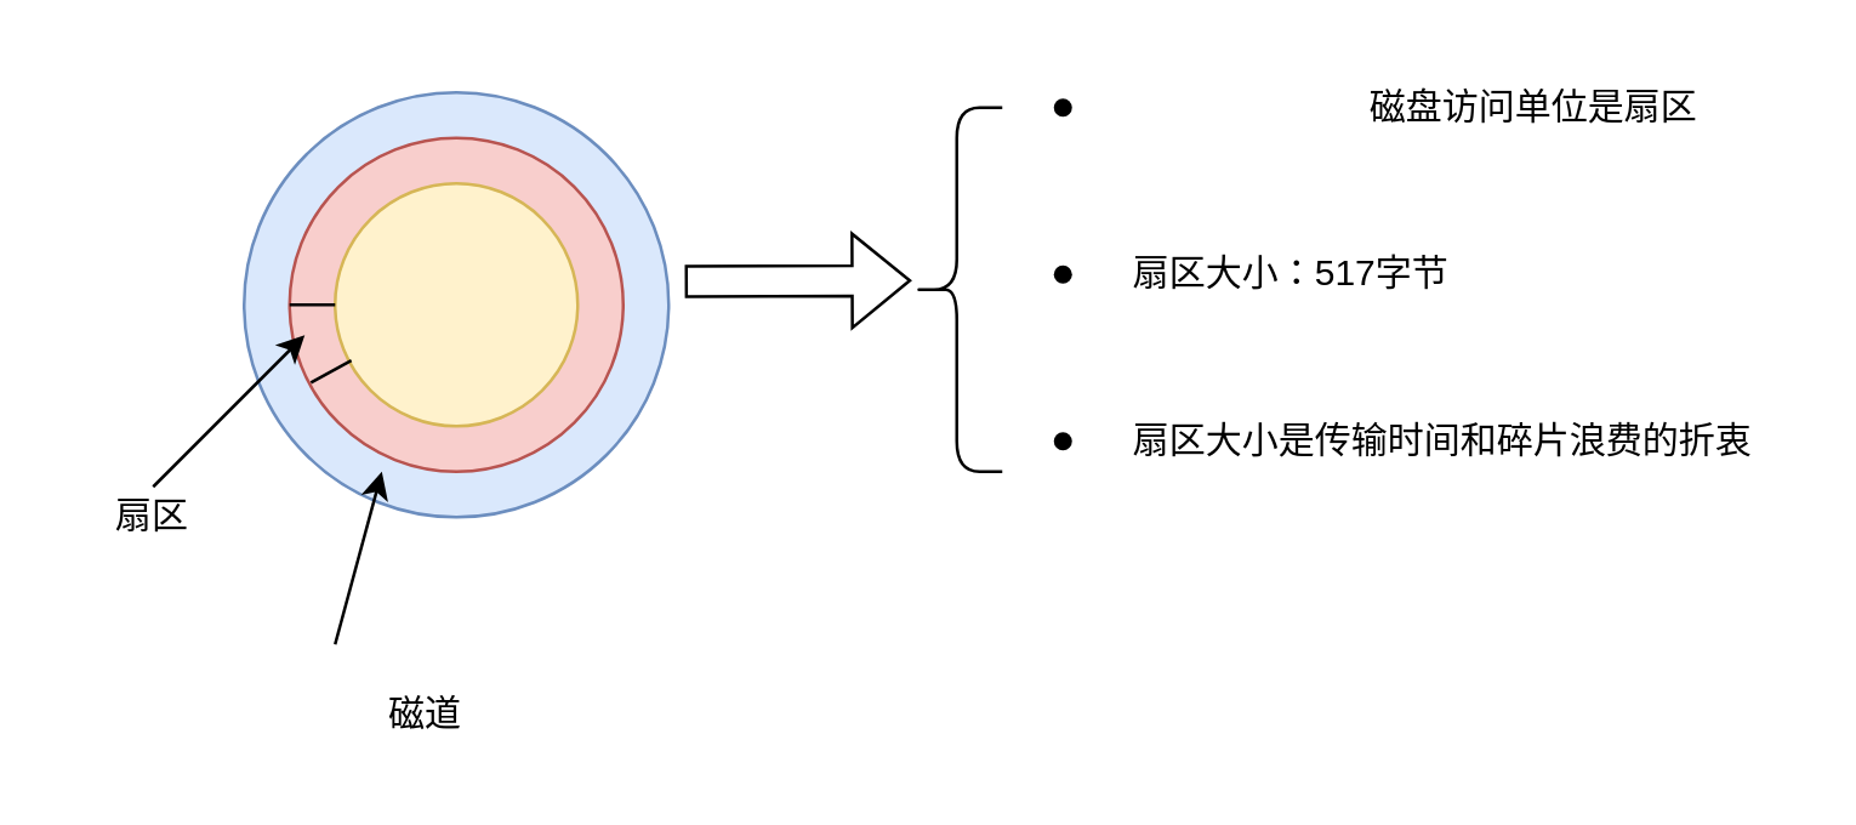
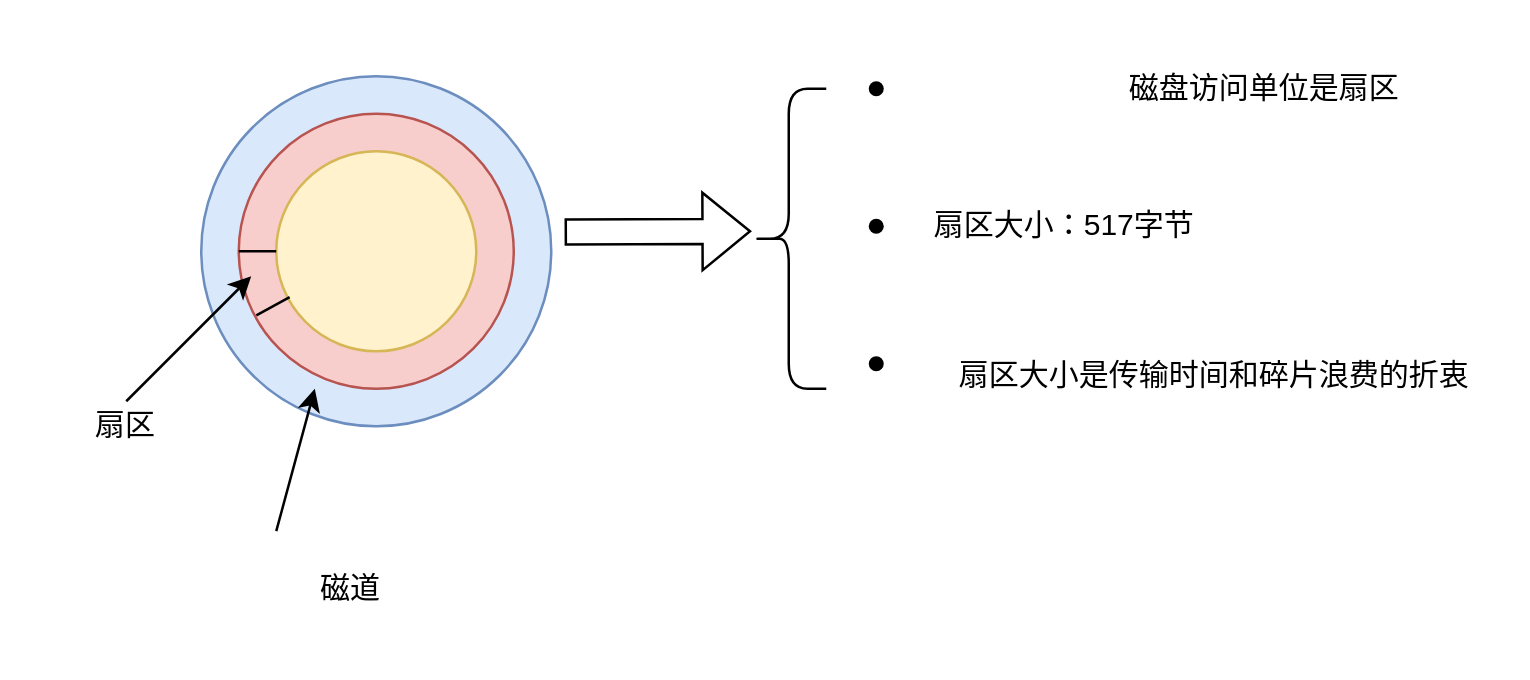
  <mxCell id="0" />
  <mxCell id="1" parent="0" />
  <mxCell id="2" value="" style="ellipse;whiteSpace=wrap;html=1;aspect=fixed;fillColor=#dae8fc;strokeColor=#6c8ebf;" vertex="1" parent="1"><mxGeometry x="80" y="30" width="140" height="140" as="geometry" /></mxCell>
  <mxCell id="3" value="" style="ellipse;whiteSpace=wrap;html=1;aspect=fixed;fillColor=#f8cecc;strokeColor=#b85450;" vertex="1" parent="1"><mxGeometry x="95" y="45" width="110" height="110" as="geometry" /></mxCell>
  <mxCell id="4" value="" style="ellipse;whiteSpace=wrap;html=1;aspect=fixed;fillColor=#fff2cc;strokeColor=#d6b656;" vertex="1" parent="1"><mxGeometry x="110" y="60" width="80" height="80" as="geometry" /></mxCell>
  <mxCell id="5" value="" style="endArrow=none;html=1;rounded=0;exitX=0;exitY=0.5;exitDx=0;exitDy=0;" edge="1" parent="1" source="3"><mxGeometry width="50" height="50" relative="1" as="geometry"><mxPoint x="100" y="90" as="sourcePoint" /><mxPoint x="110" y="100" as="targetPoint" /></mxGeometry></mxCell>
  <mxCell id="6" value="" style="endArrow=none;html=1;rounded=0;exitX=0.064;exitY=0.733;exitDx=0;exitDy=0;exitPerimeter=0;entryX=0.067;entryY=0.729;entryDx=0;entryDy=0;entryPerimeter=0;" edge="1" parent="1" source="3" target="4"><mxGeometry width="50" height="50" relative="1" as="geometry"><mxPoint x="105" y="110" as="sourcePoint" /><mxPoint x="110" y="120" as="targetPoint" /></mxGeometry></mxCell>
  <mxCell id="7" value="" style="endArrow=classic;html=1;rounded=0;" edge="1" parent="1"><mxGeometry width="50" height="50" relative="1" as="geometry"><mxPoint x="110" y="211.97" as="sourcePoint" /><mxPoint x="125.426" y="155.004" as="targetPoint" /></mxGeometry></mxCell>
  <mxCell id="8" value="磁道" style="text;strokeColor=none;align=center;fillColor=none;html=1;verticalAlign=middle;whiteSpace=wrap;rounded=0;" vertex="1" parent="1"><mxGeometry x="110" y="220" width="60" height="30" as="geometry" /></mxCell>
  <mxCell id="9" value="" style="endArrow=classic;html=1;rounded=0;" edge="1" parent="1"><mxGeometry width="50" height="50" relative="1" as="geometry"><mxPoint x="50" y="160" as="sourcePoint" /><mxPoint x="100" y="110" as="targetPoint" /></mxGeometry></mxCell>
  <mxCell id="10" value="扇区" style="text;strokeColor=none;align=center;fillColor=none;html=1;verticalAlign=middle;whiteSpace=wrap;rounded=0;" vertex="1" parent="1"><mxGeometry x="20" y="155" width="60" height="30" as="geometry" /></mxCell>
  <mxCell id="11" value="" style="shape=flexArrow;endArrow=classic;html=1;rounded=0;exitX=1.038;exitY=0.445;exitDx=0;exitDy=0;exitPerimeter=0;" edge="1" parent="1" source="2"><mxGeometry width="50" height="50" relative="1" as="geometry"><mxPoint x="240" y="110" as="sourcePoint" /><mxPoint x="300" y="92" as="targetPoint" /></mxGeometry></mxCell>
  <mxCell id="12" value="" style="shape=curlyBracket;whiteSpace=wrap;html=1;rounded=1;labelPosition=left;verticalLabelPosition=middle;align=right;verticalAlign=middle;" vertex="1" parent="1"><mxGeometry x="300" y="35" width="30" height="120" as="geometry" /></mxCell>
  <mxCell id="13" value="" style="shape=waypoint;sketch=0;fillStyle=solid;size=6;pointerEvents=1;points=[];fillColor=none;resizable=0;rotatable=0;perimeter=centerPerimeter;snapToPoint=1;" vertex="1" parent="1"><mxGeometry x="340" y="25" width="20" height="20" as="geometry" /></mxCell>
  <mxCell id="14" value="" style="shape=waypoint;sketch=0;fillStyle=solid;size=6;pointerEvents=1;points=[];fillColor=none;resizable=0;rotatable=0;perimeter=centerPerimeter;snapToPoint=1;" vertex="1" parent="1"><mxGeometry x="340" y="80" width="20" height="20" as="geometry" /></mxCell>
  <mxCell id="15" value="" style="shape=waypoint;sketch=0;fillStyle=solid;size=6;pointerEvents=1;points=[];fillColor=none;resizable=0;rotatable=0;perimeter=centerPerimeter;snapToPoint=1;" vertex="1" parent="1"><mxGeometry x="340" y="135" width="20" height="20" as="geometry" /></mxCell>
  <mxCell id="16" value="磁盘访问单位是扇区" style="text;html=1;align=center;verticalAlign=middle;resizable=0;points=[];autosize=1;strokeColor=none;fillColor=none;" vertex="1" parent="1"><mxGeometry x="440" y="20" width="130" height="30" as="geometry" /></mxCell>
  <mxCell id="17" value="扇区大小：517字节" style="text;html=1;align=center;verticalAlign=middle;resizable=0;points=[];autosize=1;strokeColor=none;fillColor=none;" vertex="1" parent="1"><mxGeometry x="360" y="75" width="130" height="30" as="geometry" /></mxCell>
- <mxCell id="18" value="扇区大小是传输时间和碎片浪费的折衷" style="text;html=1;align=center;verticalAlign=middle;resizable=0;points=[];autosize=1;strokeColor=none;fillColor=none;" vertex="1" parent="1"><mxGeometry x="360" y="130" width="230" height="30" as="geometry" /></mxCell>
+ <mxCell id="18" value="扇区大小是传输时间和碎片浪费的折衷" style="text;html=1;align=center;verticalAlign=middle;resizable=0;points=[];autosize=1;strokeColor=none;fillColor=none;" vertex="1" parent="1"><mxGeometry x="370" y="135" width="230" height="30" as="geometry" /></mxCell>
